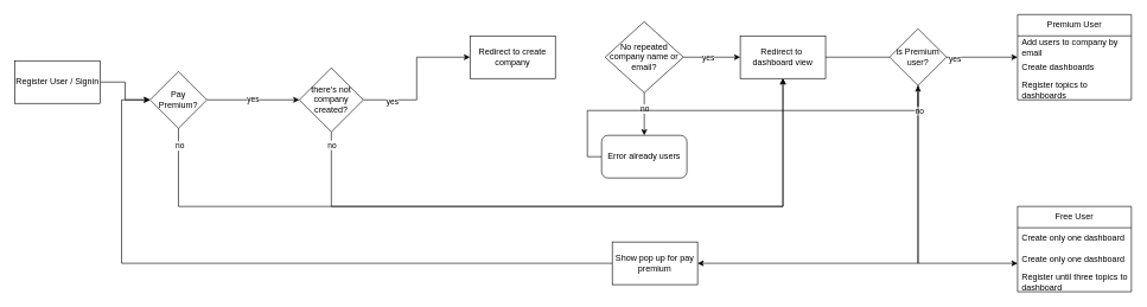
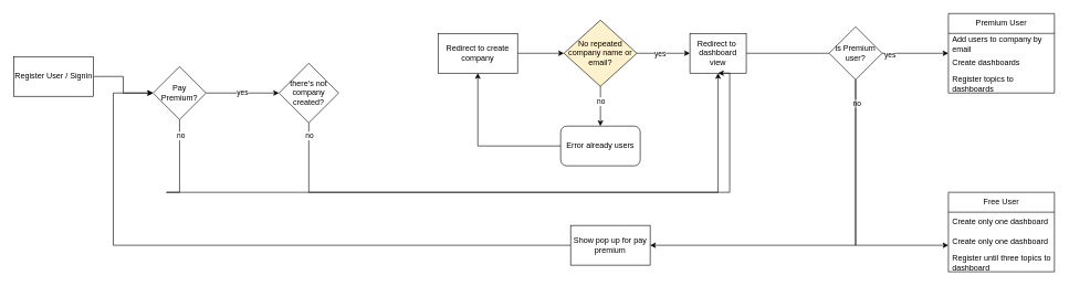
  <mxCell id="0" />
  <mxCell id="1" parent="0" />
+ <mxCell id="2" style="edgeStyle=orthogonalEdgeStyle;rounded=0;orthogonalLoop=1;jettySize=auto;html=1;exitX=1;exitY=0.5;exitDx=0;exitDy=0;entryX=0;entryY=0.5;entryDx=0;entryDy=0;" parent="1" source="3" target="14" edge="1"><mxGeometry relative="1" as="geometry" /></mxCell>
  <mxCell id="3" value="Redirect to create company" style="rounded=0;whiteSpace=wrap;html=1;" parent="1" vertex="1"><mxGeometry x="660" y="50" width="120" height="60" as="geometry" /></mxCell>
  <mxCell id="4" style="edgeStyle=orthogonalEdgeStyle;rounded=0;orthogonalLoop=1;jettySize=auto;html=1;entryX=0;entryY=0.5;entryDx=0;entryDy=0;" parent="1" source="5" target="9" edge="1"><mxGeometry relative="1" as="geometry" /></mxCell>
  <mxCell id="5" value="Register User / Signin" style="rounded=0;whiteSpace=wrap;html=1;" parent="1" vertex="1"><mxGeometry x="20" y="85" width="120" height="60" as="geometry" /></mxCell>
  <mxCell id="6" style="edgeStyle=orthogonalEdgeStyle;rounded=0;orthogonalLoop=1;jettySize=auto;html=1;exitX=0.5;exitY=1;exitDx=0;exitDy=0;entryX=0.5;entryY=1;entryDx=0;entryDy=0;" parent="1" source="9" target="18" edge="1"><mxGeometry relative="1" as="geometry"><Array as="points"><mxPoint x="250" y="290" /><mxPoint x="1100" y="290" /></Array></mxGeometry></mxCell>
  <mxCell id="7" value="no" style="edgeLabel;html=1;align=center;verticalAlign=middle;resizable=0;points=[];" parent="6" vertex="1" connectable="0"><mxGeometry x="-0.958" y="1" relative="1" as="geometry"><mxPoint as="offset" /></mxGeometry></mxCell>
  <mxCell id="8" value="yes" style="edgeStyle=orthogonalEdgeStyle;rounded=0;orthogonalLoop=1;jettySize=auto;html=1;exitX=1;exitY=0.5;exitDx=0;exitDy=0;entryX=0;entryY=0.5;entryDx=0;entryDy=0;" parent="1" source="9" target="39" edge="1"><mxGeometry relative="1" as="geometry" /></mxCell>
- <mxCell id="9" value="Pay Premium?" style="rhombus;whiteSpace=wrap;html=1;" parent="1" vertex="1"><mxGeometry x="210" y="100" width="80" height="80" as="geometry" /></mxCell>
+ <mxCell id="9" value="Pay Premium?" style="rhombus;whiteSpace=wrap;html=1;" parent="1" vertex="1"><mxGeometry x="230" y="100" width="80" height="80" as="geometry" /></mxCell>
  <mxCell id="10" style="edgeStyle=orthogonalEdgeStyle;rounded=0;orthogonalLoop=1;jettySize=auto;html=1;exitX=0.5;exitY=1;exitDx=0;exitDy=0;entryX=0.5;entryY=0;entryDx=0;entryDy=0;" parent="1" source="14" target="16" edge="1"><mxGeometry relative="1" as="geometry" /></mxCell>
  <mxCell id="11" value="no" style="edgeLabel;html=1;align=center;verticalAlign=middle;resizable=0;points=[];" parent="10" vertex="1" connectable="0"><mxGeometry x="-0.256" relative="1" as="geometry"><mxPoint as="offset" /></mxGeometry></mxCell>
  <mxCell id="12" style="edgeStyle=orthogonalEdgeStyle;rounded=0;orthogonalLoop=1;jettySize=auto;html=1;exitX=1;exitY=0.5;exitDx=0;exitDy=0;entryX=0;entryY=0.5;entryDx=0;entryDy=0;" parent="1" source="14" target="18" edge="1"><mxGeometry relative="1" as="geometry" /></mxCell>
  <mxCell id="13" value="yes" style="edgeLabel;html=1;align=center;verticalAlign=middle;resizable=0;points=[];" parent="12" vertex="1" connectable="0"><mxGeometry x="-0.143" relative="1" as="geometry"><mxPoint as="offset" /></mxGeometry></mxCell>
- <mxCell id="14" value="No repeated company name or email?" style="rhombus;whiteSpace=wrap;html=1;" parent="1" vertex="1"><mxGeometry x="850" y="30" width="110" height="100" as="geometry" /></mxCell>
- <mxCell id="15" style="edgeStyle=orthogonalEdgeStyle;rounded=0;orthogonalLoop=1;jettySize=auto;html=1;exitX=0;exitY=0.5;exitDx=0;exitDy=0;" parent="1" source="16" target="28" edge="1"><mxGeometry relative="1" as="geometry" /></mxCell>
+ <mxCell id="14" value="No repeated company name or email?" style="rhombus;whiteSpace=wrap;html=1;fillColor=#fff2cc;" parent="1" vertex="1"><mxGeometry x="850" y="30" width="110" height="100" as="geometry" /></mxCell>
+ <mxCell id="15" style="edgeStyle=orthogonalEdgeStyle;rounded=0;orthogonalLoop=1;jettySize=auto;html=1;exitX=0;exitY=0.5;exitDx=0;exitDy=0;entryX=0.5;entryY=1;entryDx=0;entryDy=0;" parent="1" source="16" target="3" edge="1"><mxGeometry relative="1" as="geometry" /></mxCell>
  <mxCell id="16" value="Error already users" style="rounded=1;whiteSpace=wrap;html=1;" parent="1" vertex="1"><mxGeometry x="845" y="190" width="120" height="60" as="geometry" /></mxCell>
  <mxCell id="17" style="edgeStyle=orthogonalEdgeStyle;rounded=0;orthogonalLoop=1;jettySize=auto;html=1;exitX=1;exitY=0.5;exitDx=0;exitDy=0;entryX=0;entryY=0.5;entryDx=0;entryDy=0;endArrow=none;" parent="1" source="18" target="28" edge="1"><mxGeometry relative="1" as="geometry" /></mxCell>
- <mxCell id="18" value="Redirect to&amp;nbsp; dashboard view" style="rounded=0;whiteSpace=wrap;html=1;" parent="1" vertex="1"><mxGeometry x="1040" y="50" width="120" height="60" as="geometry" /></mxCell>
+ <mxCell id="18" value="Redirect to&amp;nbsp; dashboard view" style="rounded=0;whiteSpace=wrap;html=1;" parent="1" vertex="1"><mxGeometry x="1040" y="50" width="85" height="60" as="geometry" /></mxCell>
  <mxCell id="19" value="Premium User" style="swimlane;fontStyle=0;childLayout=stackLayout;horizontal=1;startSize=30;horizontalStack=0;resizeParent=1;resizeParentMax=0;resizeLast=0;collapsible=1;marginBottom=0;whiteSpace=wrap;html=1;" parent="1" vertex="1"><mxGeometry x="1430" y="20" width="160" height="120" as="geometry" /></mxCell>
  <mxCell id="20" value="Add users to company by email" style="text;strokeColor=none;fillColor=none;align=left;verticalAlign=middle;spacingLeft=4;spacingRight=4;overflow=hidden;points=[[0,0.5],[1,0.5]];portConstraint=eastwest;rotatable=0;whiteSpace=wrap;html=1;" parent="19" vertex="1"><mxGeometry y="30" width="160" height="30" as="geometry" /></mxCell>
  <mxCell id="21" value="Create dashboards" style="text;strokeColor=none;fillColor=none;align=left;verticalAlign=middle;spacingLeft=4;spacingRight=4;overflow=hidden;points=[[0,0.5],[1,0.5]];portConstraint=eastwest;rotatable=0;whiteSpace=wrap;html=1;" parent="19" vertex="1"><mxGeometry y="60" width="160" height="30" as="geometry" /></mxCell>
  <mxCell id="22" value="Register topics to dashboards" style="text;strokeColor=none;fillColor=none;align=left;verticalAlign=middle;spacingLeft=4;spacingRight=4;overflow=hidden;points=[[0,0.5],[1,0.5]];portConstraint=eastwest;rotatable=0;whiteSpace=wrap;html=1;" parent="19" vertex="1"><mxGeometry y="90" width="160" height="30" as="geometry" /></mxCell>
  <mxCell id="23" style="edgeStyle=orthogonalEdgeStyle;rounded=0;orthogonalLoop=1;jettySize=auto;html=1;exitX=1;exitY=0.5;exitDx=0;exitDy=0;entryX=0;entryY=0.5;entryDx=0;entryDy=0;" parent="1" source="28" target="19" edge="1"><mxGeometry relative="1" as="geometry" /></mxCell>
  <mxCell id="24" value="yes" style="edgeLabel;html=1;align=center;verticalAlign=middle;resizable=0;points=[];" parent="23" vertex="1" connectable="0"><mxGeometry x="-0.784" y="-1" relative="1" as="geometry"><mxPoint as="offset" /></mxGeometry></mxCell>
  <mxCell id="25" style="edgeStyle=orthogonalEdgeStyle;rounded=0;orthogonalLoop=1;jettySize=auto;html=1;exitX=0.5;exitY=1;exitDx=0;exitDy=0;" parent="1" source="28" target="31" edge="1"><mxGeometry relative="1" as="geometry"><Array as="points"><mxPoint x="1290" y="370" /></Array></mxGeometry></mxCell>
  <mxCell id="26" value="no" style="edgeLabel;html=1;align=center;verticalAlign=middle;resizable=0;points=[];" parent="25" vertex="1" connectable="0"><mxGeometry x="-0.822" y="1" relative="1" as="geometry"><mxPoint as="offset" /></mxGeometry></mxCell>
  <mxCell id="27" style="edgeStyle=orthogonalEdgeStyle;rounded=0;orthogonalLoop=1;jettySize=auto;html=1;exitX=0.5;exitY=1;exitDx=0;exitDy=0;entryX=1;entryY=0.5;entryDx=0;entryDy=0;" parent="1" source="28" target="34" edge="1"><mxGeometry relative="1" as="geometry" /></mxCell>
  <mxCell id="28" value="is Premium user?" style="rhombus;whiteSpace=wrap;html=1;" parent="1" vertex="1"><mxGeometry x="1250" y="40" width="80" height="80" as="geometry" /></mxCell>
  <mxCell id="29" value="Free User" style="swimlane;fontStyle=0;childLayout=stackLayout;horizontal=1;startSize=30;horizontalStack=0;resizeParent=1;resizeParentMax=0;resizeLast=0;collapsible=1;marginBottom=0;whiteSpace=wrap;html=1;" parent="1" vertex="1"><mxGeometry x="1430" y="290" width="160" height="120" as="geometry" /></mxCell>
  <mxCell id="30" value="Create only one dashboard" style="text;strokeColor=none;fillColor=none;align=left;verticalAlign=middle;spacingLeft=4;spacingRight=4;overflow=hidden;points=[[0,0.5],[1,0.5]];portConstraint=eastwest;rotatable=0;whiteSpace=wrap;html=1;" parent="29" vertex="1"><mxGeometry y="30" width="160" height="30" as="geometry" /></mxCell>
  <mxCell id="31" value="Create only one dashboard" style="text;strokeColor=none;fillColor=none;align=left;verticalAlign=middle;spacingLeft=4;spacingRight=4;overflow=hidden;points=[[0,0.5],[1,0.5]];portConstraint=eastwest;rotatable=0;whiteSpace=wrap;html=1;" parent="29" vertex="1"><mxGeometry y="60" width="160" height="30" as="geometry" /></mxCell>
  <mxCell id="32" value="Register until three topics to dashboard" style="text;strokeColor=none;fillColor=none;align=left;verticalAlign=middle;spacingLeft=4;spacingRight=4;overflow=hidden;points=[[0,0.5],[1,0.5]];portConstraint=eastwest;rotatable=0;whiteSpace=wrap;html=1;" parent="29" vertex="1"><mxGeometry y="90" width="160" height="30" as="geometry" /></mxCell>
  <mxCell id="33" style="edgeStyle=orthogonalEdgeStyle;rounded=0;orthogonalLoop=1;jettySize=auto;html=1;entryX=0;entryY=0.5;entryDx=0;entryDy=0;exitX=0;exitY=0.5;exitDx=0;exitDy=0;" parent="1" source="34" target="9" edge="1"><mxGeometry relative="1" as="geometry"><Array as="points"><mxPoint x="170" y="370" /><mxPoint x="170" y="140" /></Array><mxPoint x="830" y="370" as="sourcePoint" /></mxGeometry></mxCell>
  <mxCell id="34" value="Show pop up for pay premium" style="rounded=0;whiteSpace=wrap;html=1;" parent="1" vertex="1"><mxGeometry x="860" y="340" width="120" height="60" as="geometry" /></mxCell>
- <mxCell id="35" style="edgeStyle=orthogonalEdgeStyle;rounded=0;orthogonalLoop=1;jettySize=auto;html=1;exitX=1;exitY=0.5;exitDx=0;exitDy=0;" parent="1" source="39" target="3" edge="1"><mxGeometry relative="1" as="geometry" /></mxCell>
- <mxCell id="36" value="yes" style="edgeLabel;html=1;align=center;verticalAlign=middle;resizable=0;points=[];" parent="35" vertex="1" connectable="0"><mxGeometry x="-0.618" y="-1" relative="1" as="geometry"><mxPoint as="offset" /></mxGeometry></mxCell>
  <mxCell id="37" style="edgeStyle=orthogonalEdgeStyle;rounded=0;orthogonalLoop=1;jettySize=auto;html=1;exitX=0.5;exitY=1;exitDx=0;exitDy=0;entryX=0.5;entryY=1;entryDx=0;entryDy=0;" parent="1" source="39" target="18" edge="1"><mxGeometry relative="1" as="geometry"><Array as="points"><mxPoint x="465" y="290" /><mxPoint x="1100" y="290" /></Array></mxGeometry></mxCell>
  <mxCell id="38" value="no" style="edgeLabel;html=1;align=center;verticalAlign=middle;resizable=0;points=[];" parent="37" vertex="1" connectable="0"><mxGeometry x="-0.96" relative="1" as="geometry"><mxPoint as="offset" /></mxGeometry></mxCell>
  <mxCell id="39" value="there's not company created?" style="rhombus;whiteSpace=wrap;html=1;" parent="1" vertex="1"><mxGeometry x="420" y="95" width="90" height="90" as="geometry" /></mxCell>
